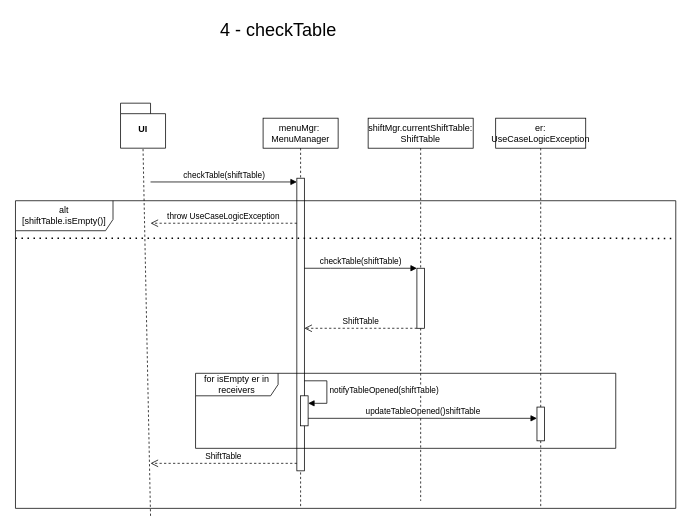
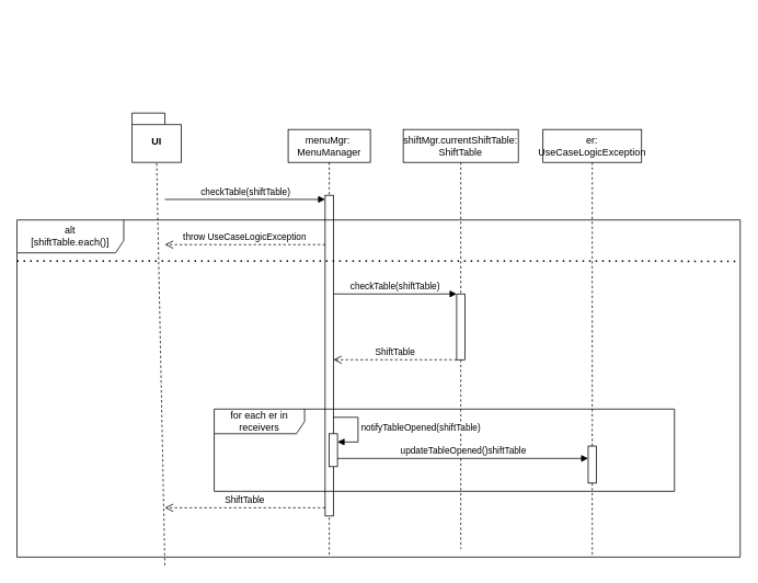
  <mxCell id="0" />
  <mxCell id="1" parent="0" />
  <mxCell id="2" value="menuMgr:&amp;nbsp;&lt;div&gt;MenuManager&lt;/div&gt;" style="shape=umlLifeline;perimeter=lifelinePerimeter;whiteSpace=wrap;html=1;container=1;dropTarget=0;collapsible=0;recursiveResize=0;outlineConnect=0;portConstraint=eastwest;newEdgeStyle={&quot;curved&quot;:0,&quot;rounded&quot;:0};" vertex="1" parent="1"><mxGeometry x="350" y="157" width="100" height="520" as="geometry" /></mxCell>
  <mxCell id="3" value="" style="html=1;points=[[0,0,0,0,5],[0,1,0,0,-5],[1,0,0,0,5],[1,1,0,0,-5]];perimeter=orthogonalPerimeter;outlineConnect=0;targetShapes=umlLifeline;portConstraint=eastwest;newEdgeStyle={&quot;curved&quot;:0,&quot;rounded&quot;:0};" vertex="1" parent="2"><mxGeometry x="45" y="80" width="10" height="390" as="geometry" /></mxCell>
  <mxCell id="4" value="checkTable(shiftTable)" style="html=1;verticalAlign=bottom;endArrow=block;curved=0;rounded=0;entryX=0;entryY=0;entryDx=0;entryDy=5;" edge="1" parent="2" target="3"><mxGeometry relative="1" as="geometry"><mxPoint x="-150" y="85" as="sourcePoint" /><Array as="points" /></mxGeometry></mxCell>
  <mxCell id="5" value="UI" style="shape=folder;fontStyle=1;spacingTop=10;tabWidth=40;tabHeight=14;tabPosition=left;html=1;whiteSpace=wrap;" vertex="1" parent="1"><mxGeometry x="160" y="137" width="60" height="60" as="geometry" /></mxCell>
  <mxCell id="6" value="" style="endArrow=none;dashed=1;html=1;rounded=0;entryX=0.5;entryY=1;entryDx=0;entryDy=0;entryPerimeter=0;" edge="1" parent="1" target="5"><mxGeometry width="50" height="50" relative="1" as="geometry"><mxPoint x="200" y="687" as="sourcePoint" /><mxPoint x="480" y="417" as="targetPoint" /></mxGeometry></mxCell>
- <mxCell id="7" value="&lt;font style=&quot;font-size: 24px;&quot;&gt;4 - checkTable&lt;/font&gt;" style="text;html=1;align=center;verticalAlign=middle;resizable=0;points=[];autosize=1;strokeColor=none;fillColor=none;" vertex="1" parent="1"><mxGeometry x="280" y="20" width="180" height="40" as="geometry" /></mxCell>
  <mxCell id="8" value="shiftMgr.currentShiftTable:&lt;div&gt;ShiftTable&lt;/div&gt;" style="shape=umlLifeline;perimeter=lifelinePerimeter;whiteSpace=wrap;html=1;container=1;dropTarget=0;collapsible=0;recursiveResize=0;outlineConnect=0;portConstraint=eastwest;newEdgeStyle={&quot;curved&quot;:0,&quot;rounded&quot;:0};" vertex="1" parent="1"><mxGeometry x="490" y="157" width="140" height="510" as="geometry" /></mxCell>
- <mxCell id="9" value="alt&lt;div&gt;[shiftTable.isEmpty()]&lt;/div&gt;" style="shape=umlFrame;whiteSpace=wrap;html=1;pointerEvents=0;width=130;height=40;" vertex="1" parent="1"><mxGeometry x="20" y="267" width="880" height="410" as="geometry" /></mxCell>
+ <mxCell id="9" value="alt&lt;div&gt;[shiftTable.each()]&lt;/div&gt;" style="shape=umlFrame;whiteSpace=wrap;html=1;pointerEvents=0;width=130;height=40;" vertex="1" parent="1"><mxGeometry x="20" y="267" width="880" height="410" as="geometry" /></mxCell>
  <mxCell id="10" value="" style="endArrow=none;dashed=1;html=1;dashPattern=1 3;strokeWidth=2;rounded=0;" edge="1" parent="1"><mxGeometry width="50" height="50" relative="1" as="geometry"><mxPoint x="20" y="317" as="sourcePoint" /><mxPoint x="900" y="317.2" as="targetPoint" /></mxGeometry></mxCell>
  <mxCell id="11" value="throw UseCaseLogicException" style="html=1;verticalAlign=bottom;endArrow=open;dashed=1;endSize=8;curved=0;rounded=0;exitX=0;exitY=1;exitDx=0;exitDy=-5;" edge="1" parent="1"><mxGeometry relative="1" as="geometry"><mxPoint x="200" y="297" as="targetPoint" /><mxPoint x="395" y="297" as="sourcePoint" /></mxGeometry></mxCell>
  <mxCell id="12" value="checkTable(shiftTable)" style="html=1;verticalAlign=bottom;endArrow=block;curved=0;rounded=0;" edge="1" parent="1" source="3" target="13"><mxGeometry relative="1" as="geometry"><mxPoint x="430" y="357" as="sourcePoint" /><Array as="points"><mxPoint x="440" y="357" /></Array><mxPoint x="520" y="357" as="targetPoint" /></mxGeometry></mxCell>
  <mxCell id="13" value="" style="html=1;points=[[0,0,0,0,5],[0,1,0,0,-5],[1,0,0,0,5],[1,1,0,0,-5]];perimeter=orthogonalPerimeter;outlineConnect=0;targetShapes=umlLifeline;portConstraint=eastwest;newEdgeStyle={&quot;curved&quot;:0,&quot;rounded&quot;:0};" vertex="1" parent="1"><mxGeometry x="555" y="357" width="10" height="80" as="geometry" /></mxCell>
  <mxCell id="14" value="ShiftTable" style="html=1;verticalAlign=bottom;endArrow=open;dashed=1;endSize=8;curved=0;rounded=0;" edge="1" parent="1"><mxGeometry relative="1" as="geometry"><mxPoint x="555" y="437" as="sourcePoint" /><mxPoint x="405" y="437" as="targetPoint" /></mxGeometry></mxCell>
  <mxCell id="15" value="" style="html=1;points=[[0,0,0,0,5],[0,1,0,0,-5],[1,0,0,0,5],[1,1,0,0,-5]];perimeter=orthogonalPerimeter;outlineConnect=0;targetShapes=umlLifeline;portConstraint=eastwest;newEdgeStyle={&quot;curved&quot;:0,&quot;rounded&quot;:0};" vertex="1" parent="1"><mxGeometry x="400" y="527" width="10" height="40" as="geometry" /></mxCell>
  <mxCell id="16" value="notifyTableOpened(shiftTable)" style="html=1;align=left;spacingLeft=2;endArrow=block;rounded=0;edgeStyle=orthogonalEdgeStyle;curved=0;rounded=0;" edge="1" parent="1" target="15"><mxGeometry relative="1" as="geometry"><mxPoint x="405" y="507" as="sourcePoint" /><Array as="points"><mxPoint x="435" y="537" /></Array></mxGeometry></mxCell>
  <mxCell id="17" value="er:&lt;div&gt;UseCaseLogicException&lt;/div&gt;" style="shape=umlLifeline;perimeter=lifelinePerimeter;whiteSpace=wrap;html=1;container=1;dropTarget=0;collapsible=0;recursiveResize=0;outlineConnect=0;portConstraint=eastwest;newEdgeStyle={&quot;curved&quot;:0,&quot;rounded&quot;:0};" vertex="1" parent="1"><mxGeometry x="660" y="157" width="120" height="520" as="geometry" /></mxCell>
  <mxCell id="18" value="" style="html=1;points=[[0,0,0,0,5],[0,1,0,0,-5],[1,0,0,0,5],[1,1,0,0,-5]];perimeter=orthogonalPerimeter;outlineConnect=0;targetShapes=umlLifeline;portConstraint=eastwest;newEdgeStyle={&quot;curved&quot;:0,&quot;rounded&quot;:0};" vertex="1" parent="17"><mxGeometry x="55" y="385" width="10" height="45" as="geometry" /></mxCell>
  <mxCell id="19" value="updateTableOpened()shiftTable" style="html=1;verticalAlign=bottom;endArrow=block;curved=0;rounded=0;" edge="1" parent="1" target="18"><mxGeometry width="80" relative="1" as="geometry"><mxPoint x="410" y="557" as="sourcePoint" /><mxPoint x="719.5" y="557" as="targetPoint" /></mxGeometry></mxCell>
- <mxCell id="20" value="for isEmpty er in receivers" style="shape=umlFrame;whiteSpace=wrap;html=1;pointerEvents=0;width=110;height=30;" vertex="1" parent="1"><mxGeometry x="260" y="497" width="560" height="100" as="geometry" /></mxCell>
+ <mxCell id="20" value="for each er in receivers" style="shape=umlFrame;whiteSpace=wrap;html=1;pointerEvents=0;width=110;height=30;" vertex="1" parent="1"><mxGeometry x="260" y="497" width="560" height="100" as="geometry" /></mxCell>
  <mxCell id="21" value="ShiftTable" style="html=1;verticalAlign=bottom;endArrow=open;dashed=1;endSize=8;curved=0;rounded=0;" edge="1" parent="1" source="3"><mxGeometry relative="1" as="geometry"><mxPoint x="380" y="617" as="sourcePoint" /><mxPoint x="200" y="617" as="targetPoint" /></mxGeometry></mxCell>
